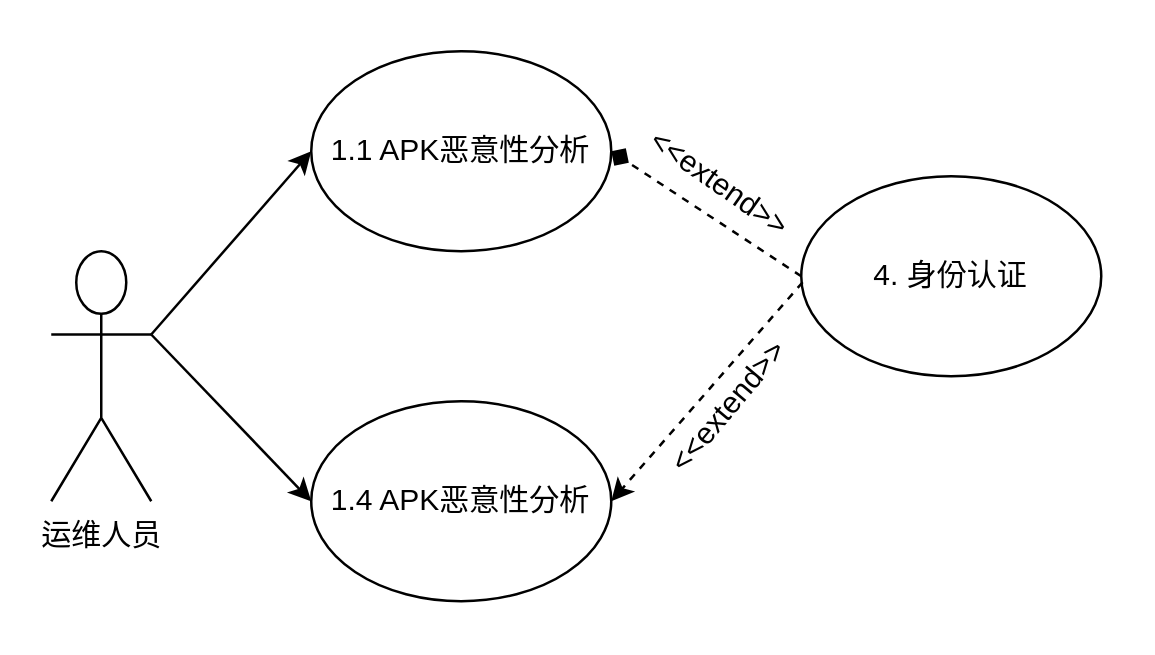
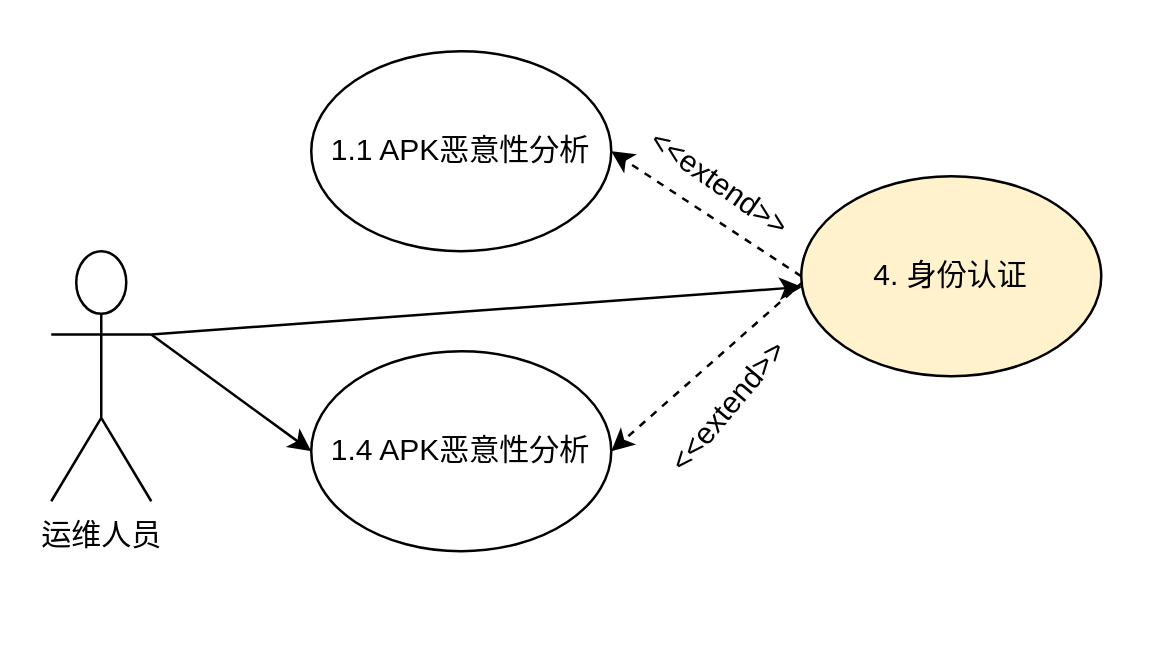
  <mxCell id="0" />
  <mxCell id="1" parent="0" />
- <mxCell id="2" style="rounded=0;orthogonalLoop=1;jettySize=auto;html=1;exitX=1;exitY=0.333;exitDx=0;exitDy=0;exitPerimeter=0;entryX=0;entryY=0.5;entryDx=0;entryDy=0;" edge="1" parent="1" source="4" target="5"><mxGeometry relative="1" as="geometry" /></mxCell>
+ <mxCell id="2" style="rounded=0;orthogonalLoop=1;jettySize=auto;html=1;exitX=1;exitY=0.333;exitDx=0;exitDy=0;exitPerimeter=0;" edge="1" parent="1" source="4" target="7"><mxGeometry relative="1" as="geometry" /></mxCell>
  <mxCell id="3" style="rounded=0;orthogonalLoop=1;jettySize=auto;html=1;exitX=1;exitY=0.333;exitDx=0;exitDy=0;exitPerimeter=0;entryX=0;entryY=0.5;entryDx=0;entryDy=0;" edge="1" parent="1" source="4" target="10"><mxGeometry relative="1" as="geometry" /></mxCell>
  <mxCell id="4" value="运维人员" style="shape=umlActor;verticalLabelPosition=bottom;verticalAlign=top;html=1;outlineConnect=0;" vertex="1" parent="1"><mxGeometry x="20" y="100" width="40" height="100" as="geometry" /></mxCell>
  <mxCell id="5" value="1.1 APK恶意性分析" style="ellipse;whiteSpace=wrap;html=1;" vertex="1" parent="1"><mxGeometry x="124" y="20" width="120" height="80" as="geometry" /></mxCell>
- <mxCell id="6" style="rounded=0;orthogonalLoop=1;jettySize=auto;html=1;exitX=0;exitY=0.5;exitDx=0;exitDy=0;entryX=1;entryY=0.5;entryDx=0;entryDy=0;dashed=1;endArrow=diamond;" edge="1" parent="1" source="7" target="5"><mxGeometry relative="1" as="geometry" /></mxCell>
- <mxCell id="7" value="4. 身份认证" style="ellipse;whiteSpace=wrap;html=1;" vertex="1" parent="1"><mxGeometry x="320" y="70" width="120" height="80" as="geometry" /></mxCell>
+ <mxCell id="6" style="rounded=0;orthogonalLoop=1;jettySize=auto;html=1;exitX=0;exitY=0.5;exitDx=0;exitDy=0;entryX=1;entryY=0.5;entryDx=0;entryDy=0;dashed=1;" edge="1" parent="1" source="7" target="5"><mxGeometry relative="1" as="geometry" /></mxCell>
+ <mxCell id="7" value="4. 身份认证" style="ellipse;whiteSpace=wrap;html=1;fillColor=#fff2cc;" vertex="1" parent="1"><mxGeometry x="320" y="70" width="120" height="80" as="geometry" /></mxCell>
  <mxCell id="8" value="&amp;lt;&amp;lt;extend&amp;gt;&amp;gt;" style="text;html=1;strokeColor=none;fillColor=none;align=center;verticalAlign=middle;whiteSpace=wrap;rounded=0;rotation=35;" vertex="1" parent="1"><mxGeometry x="252.5" y="60" width="70" height="25" as="geometry" /></mxCell>
  <mxCell id="9" style="rounded=0;orthogonalLoop=1;jettySize=auto;html=1;exitX=1;exitY=0.25;exitDx=0;exitDy=0;entryX=1;entryY=0.5;entryDx=0;entryDy=0;dashed=1;" edge="1" parent="1" target="10"><mxGeometry relative="1" as="geometry"><mxPoint x="320.554" y="112.423" as="sourcePoint" /></mxGeometry></mxCell>
- <mxCell id="10" value="1.4 APK恶意性分析" style="ellipse;whiteSpace=wrap;html=1;" vertex="1" parent="1"><mxGeometry x="124" y="160" width="120" height="80" as="geometry" /></mxCell>
+ <mxCell id="10" value="1.4 APK恶意性分析" style="ellipse;whiteSpace=wrap;html=1;" vertex="1" parent="1"><mxGeometry x="124" y="140" width="120" height="80" as="geometry" /></mxCell>
  <mxCell id="11" value="&amp;lt;&amp;lt;extend&amp;gt;&amp;gt;" style="text;html=1;strokeColor=none;fillColor=none;align=center;verticalAlign=middle;whiteSpace=wrap;rounded=0;rotation=-50;" vertex="1" parent="1"><mxGeometry x="252.5" y="150" width="76" height="25" as="geometry" /></mxCell>
